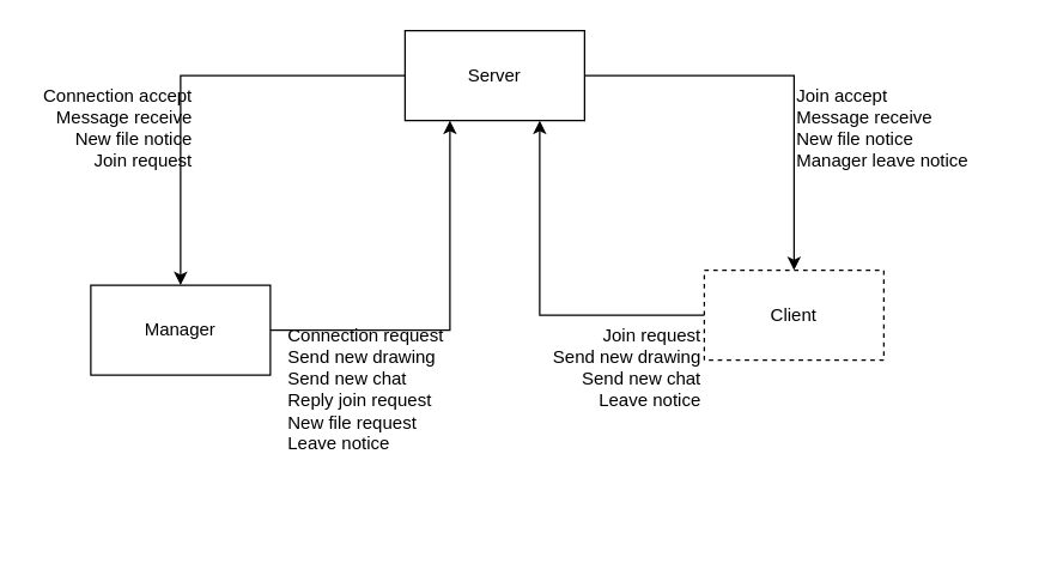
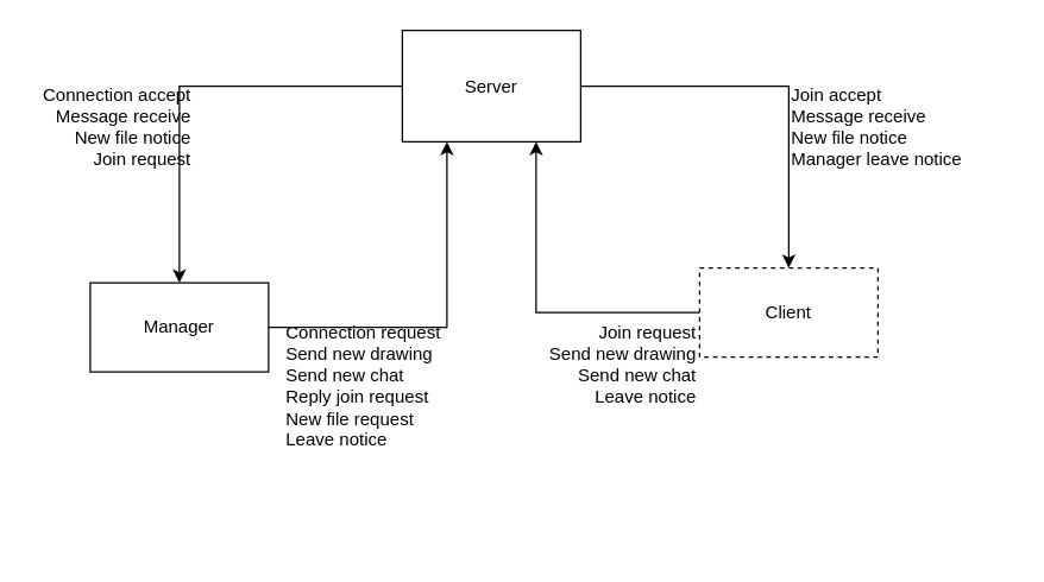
  <mxCell id="0" />
  <mxCell id="1" parent="0" />
  <mxCell id="2" style="edgeStyle=orthogonalEdgeStyle;rounded=0;orthogonalLoop=1;jettySize=auto;html=1;exitX=0;exitY=0.5;exitDx=0;exitDy=0;entryX=0.5;entryY=0;entryDx=0;entryDy=0;" edge="1" parent="1" source="4" target="6"><mxGeometry relative="1" as="geometry" /></mxCell>
  <mxCell id="3" style="edgeStyle=orthogonalEdgeStyle;rounded=0;orthogonalLoop=1;jettySize=auto;html=1;exitX=1;exitY=0.5;exitDx=0;exitDy=0;entryX=0.5;entryY=0;entryDx=0;entryDy=0;" edge="1" parent="1" source="4" target="8"><mxGeometry relative="1" as="geometry" /></mxCell>
- <mxCell id="4" value="Server" style="rounded=0;whiteSpace=wrap;html=1;" vertex="1" parent="1"><mxGeometry x="270" y="20" width="120" height="60" as="geometry" /></mxCell>
+ <mxCell id="4" value="Server" style="rounded=0;whiteSpace=wrap;html=1;" vertex="1" parent="1"><mxGeometry x="270" y="20" width="120" height="75" as="geometry" /></mxCell>
  <mxCell id="5" style="edgeStyle=orthogonalEdgeStyle;rounded=0;orthogonalLoop=1;jettySize=auto;html=1;exitX=1;exitY=0.5;exitDx=0;exitDy=0;entryX=0.25;entryY=1;entryDx=0;entryDy=0;" edge="1" parent="1" source="6" target="4"><mxGeometry relative="1" as="geometry" /></mxCell>
  <mxCell id="6" value="Manager" style="rounded=0;whiteSpace=wrap;html=1;" vertex="1" parent="1"><mxGeometry x="60" y="190" width="120" height="60" as="geometry" /></mxCell>
  <mxCell id="7" style="edgeStyle=orthogonalEdgeStyle;rounded=0;orthogonalLoop=1;jettySize=auto;html=1;exitX=0;exitY=0.5;exitDx=0;exitDy=0;entryX=0.75;entryY=1;entryDx=0;entryDy=0;" edge="1" parent="1" source="8" target="4"><mxGeometry relative="1" as="geometry" /></mxCell>
  <mxCell id="8" value="Client" style="rounded=0;whiteSpace=wrap;html=1;dashed=1;" vertex="1" parent="1"><mxGeometry x="470" y="180" width="120" height="60" as="geometry" /></mxCell>
  <mxCell id="9" value="Join request&lt;br&gt;&lt;span style=&quot;text-align: left;&quot;&gt;Send new drawing&lt;/span&gt;&lt;br style=&quot;text-align: left;&quot;&gt;&lt;span style=&quot;text-align: left;&quot;&gt;Send new cha&lt;/span&gt;&lt;span style=&quot;text-align: left;&quot;&gt;t&lt;/span&gt;&lt;br style=&quot;text-align: left;&quot;&gt;&lt;span style=&quot;text-align: left;&quot;&gt;Leave notice&lt;/span&gt;" style="text;html=1;strokeColor=none;fillColor=none;align=right;verticalAlign=top;whiteSpace=wrap;rounded=0;" vertex="1" parent="1"><mxGeometry x="360" y="210" width="110" height="130" as="geometry" /></mxCell>
  <mxCell id="10" value="Connection request&lt;br&gt;Send new drawing&lt;br&gt;Send new chat&lt;br&gt;Reply join request&lt;br&gt;New file request&lt;br&gt;Leave notice" style="text;html=1;strokeColor=none;fillColor=none;align=left;verticalAlign=top;whiteSpace=wrap;rounded=0;" vertex="1" parent="1"><mxGeometry x="190" y="210" width="110" height="160" as="geometry" /></mxCell>
  <mxCell id="11" value="Connection accept&lt;br&gt;Message receive&lt;br&gt;New file notice&lt;br&gt;Join request" style="text;html=1;strokeColor=none;fillColor=none;align=right;verticalAlign=top;whiteSpace=wrap;rounded=0;labelPosition=center;verticalLabelPosition=middle;" vertex="1" parent="1"><mxGeometry x="20" y="50" width="110" height="130" as="geometry" /></mxCell>
  <mxCell id="12" value="Join accept&lt;br&gt;&lt;div style=&quot;&quot;&gt;Message receive&lt;/div&gt;&lt;div style=&quot;&quot;&gt;New file notice&lt;/div&gt;&lt;div style=&quot;&quot;&gt;Manager leave notice&lt;/div&gt;" style="text;html=1;strokeColor=none;fillColor=none;align=left;verticalAlign=top;whiteSpace=wrap;rounded=0;labelPosition=center;verticalLabelPosition=middle;" vertex="1" parent="1"><mxGeometry x="530" y="50" width="150" height="130" as="geometry" /></mxCell>
